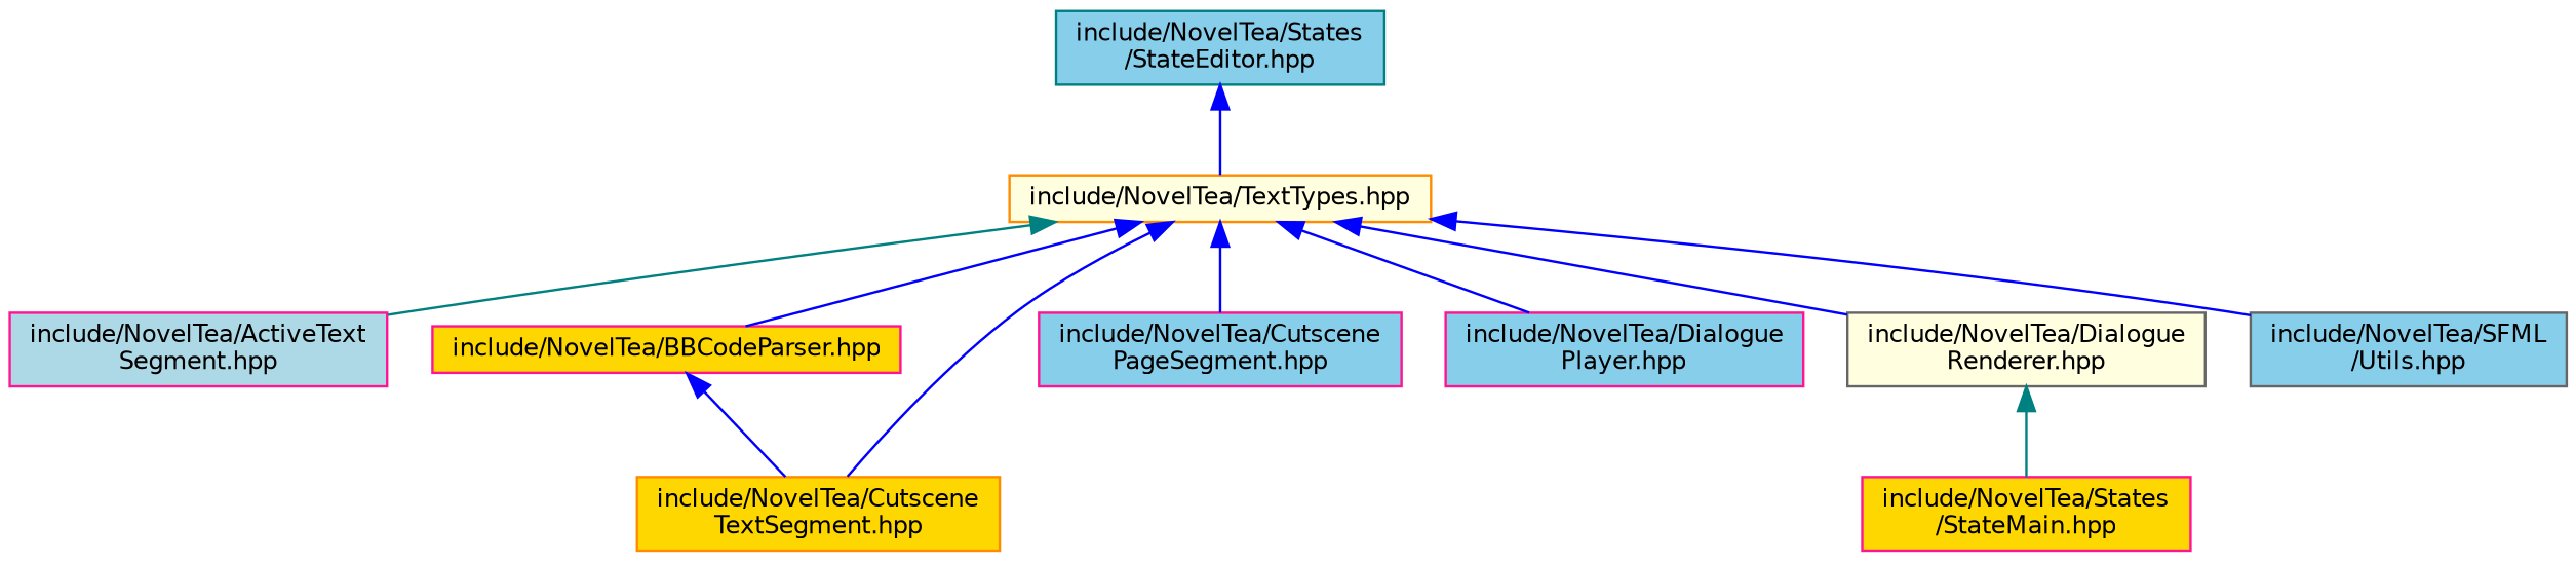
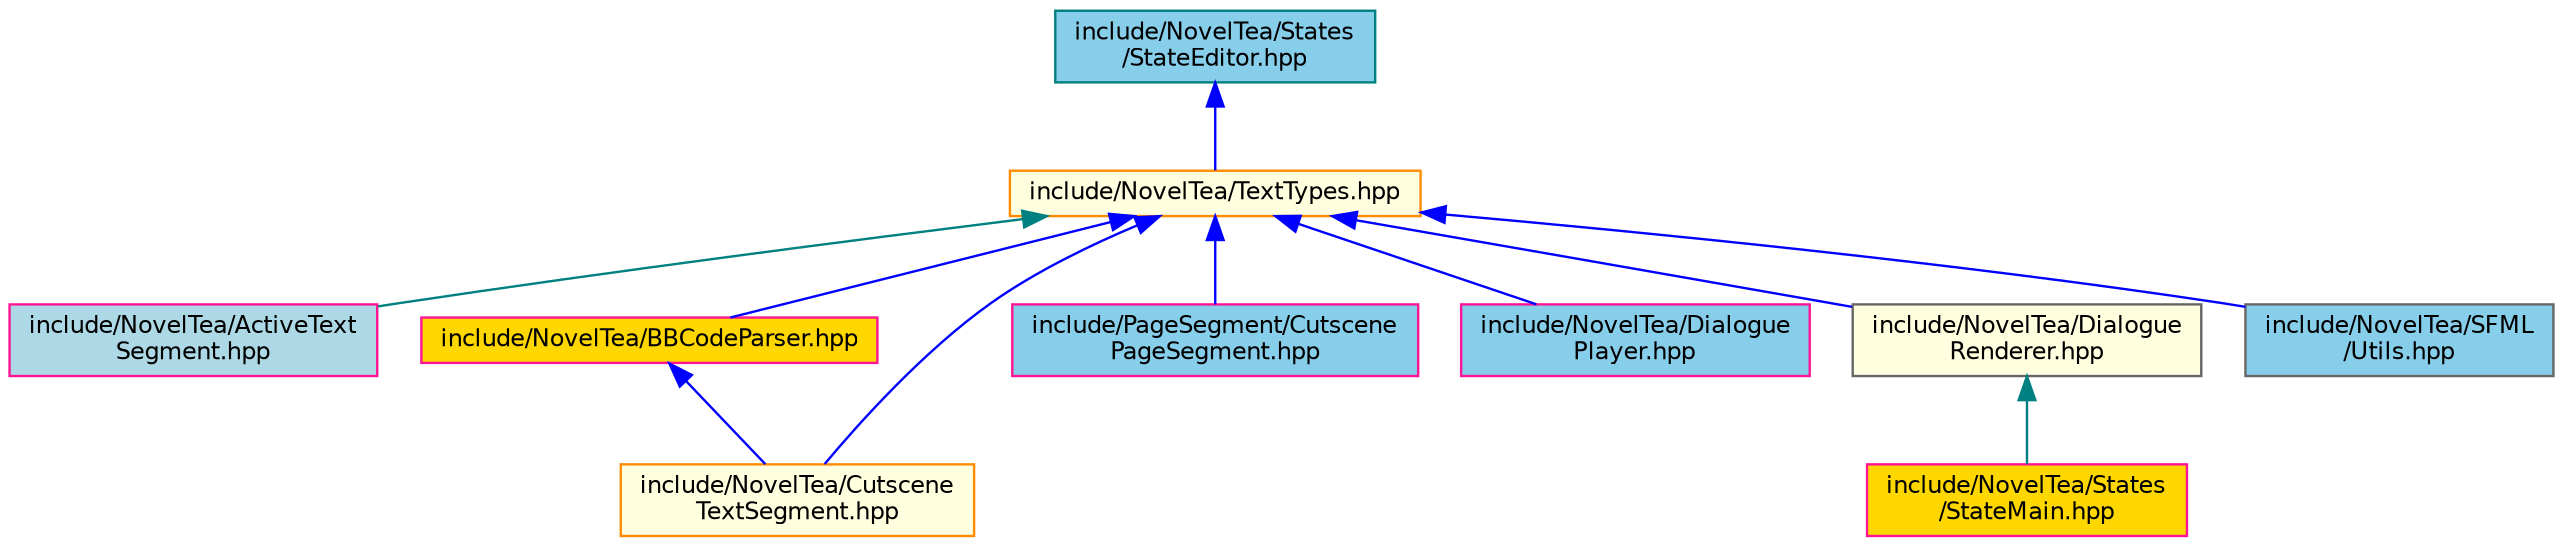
  digraph {
    node [color=deeppink fillcolor=skyblue fontname=Helvetica fontsize=10 shape=record style=filled]
    edge [color=blue dir=back fontname=Helvetica fontsize=10 labelfontname=Helvetica labelfontsize=10 style=solid]
    n1 [color=darkorange fillcolor=lightyellow fontcolor=black height=0.2 label="include/NovelTea/TextTypes.hpp" width=0.4]
    n2 [fillcolor=lightblue height=0.2 label="include/NovelTea/ActiveText\lSegment.hpp" width=0.4]
    n3 [fillcolor=gold height=0.2 label="include/NovelTea/BBCodeParser.hpp" width=0.4]
-   n4 [color=darkorange fillcolor=gold height=0.2 label="include/NovelTea/Cutscene\lTextSegment.hpp" width=0.4]
-   n5 [height=0.2 label="include/NovelTea/Cutscene\lPageSegment.hpp" width=0.4]
+   n4 [color=darkorange fillcolor=lightyellow height=0.2 label="include/NovelTea/Cutscene\lTextSegment.hpp" width=0.4]
+   n5 [height=0.2 label="include/PageSegment/Cutscene\lPageSegment.hpp" width=0.4]
    n6 [height=0.2 label="include/NovelTea/Dialogue\lPlayer.hpp" width=0.4]
    n7 [color=gray40 fillcolor=lightyellow height=0.2 label="include/NovelTea/Dialogue\lRenderer.hpp" width=0.4]
    n8 [color=gray40 height=0.2 label="include/NovelTea/SFML\l/Utils.hpp" width=0.4]
    n9 [fillcolor=gold height=0.2 label="include/NovelTea/States\l/StateMain.hpp" width=0.4]
    n10 [color=teal height=0.2 label="include/NovelTea/States\l/StateEditor.hpp" width=0.4]
    n1 -> n2 [color=teal]
    n1 -> n3
    n1 -> n4
    n1 -> n5
    n1 -> n6
    n1 -> n7
    n1 -> n8
    n3 -> n4
    n7 -> n9 [color=teal]
    n10 -> n1
  }
